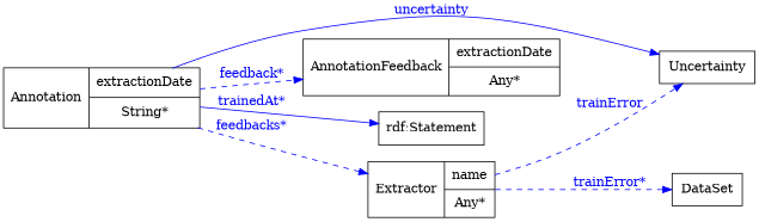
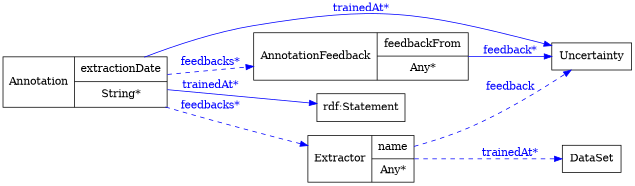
  digraph {
    rankdir=LR
    node [color="0.0,0.0,0.0" fontcolor="0.0,0.0,0.0" shape=record]
    edge [color="0.6666667,1.0,1.0" fontcolor="0.6666667,1.0,1.0" style=dashed]
    n1 [height=0.92 label="{Annotation|{extractionDate|String*}}" width=2.06]
-   n2 [height=0.85 label="{AnnotationFeedback|{extractionDate|Any*}}" width=2.94]
+   n2 [height=0.85 label="{AnnotationFeedback|{feedbackFrom|Any*}}" width=2.94]
    n3 [height=0.85 label="{Extractor|{name|Any*}}" width=1.90]
    n4 [height=0.50 label="rdf:Statement" width=1.50]
    n5 [height=0.50 label=Uncertainty shape=box width=1.47]
    n6 [height=0.50 label=DataSet shape=box width=1.08]
-   n1 -> n2 [label="feedback*"]
+   n1 -> n2 [label="feedbacks*"]
    n1 -> n3 [label="feedbacks*"]
    n1 -> n4 [label="trainedAt*" style=solid]
-   n1 -> n5 [label=uncertainty style=solid]
-   n3 -> n5 [label=trainError]
-   n3 -> n6 [label="trainError*"]
+   n1 -> n5 [label="trainedAt*" style=solid]
+   n2 -> n5 [label="feedback*" style=solid]
+   n3 -> n5 [label=feedback]
+   n3 -> n6 [label="trainedAt*"]
  }
